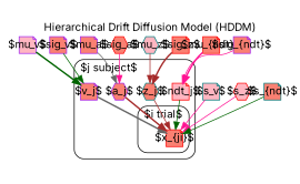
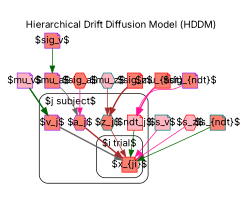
  digraph {
    compound=true
    fontname=Inter
    label="Hierarchical Drift Diffusion Model (HDDM)"
    labelloc=t
    newrank=true
    rankdir=TB
    node [color=red fillcolor=salmon fixedsize=true fontname=Inter lblstyle="font=\small" margin=0 shape=note style=filled]
    edge [color=deeppink fontname=Inter style=solid]
    n1 [height=0.3 label="$x_{ji}$" width=0.3]
    n2 [color=purple height=0.3 label="$v_j$" width=0.3]
    n3 [color=purple height=0.3 label="$a_j$" shape=hexagon width=0.3]
    n4 [color=teal height=0.3 label="$z_j$" shape=hexagon width=0.3]
    n5 [fillcolor=lightpink height=0.3 label="$ndt_j$" width=0.3]
    n6 [color=purple fillcolor=lightpink height=0.3 label="$mu_v$" width=0.3]
    n7 [color=purple height=0.3 label="$sig_v$" width=0.3]
    n8 [color=purple height=0.3 label="$mu_a$" width=0.3]
    n9 [height=0.3 label="$sig_a$" shape=hexagon width=0.3]
    n10 [color=teal fillcolor=lightpink height=0.3 label="$mu_z$" shape=hexagon width=0.3]
    n11 [height=0.3 label="$sig_z$" width=0.3]
    n12 [height=0.3 label="$mu_{ndt}$" width=0.3]
    n13 [color=purple height=0.3 label="$sig_{ndt}$" width=0.3]
    n14 [color=teal fillcolor=lightpink height=0.3 label="$s_v$" width=0.3]
    n15 [fillcolor=lightpink height=0.3 label="$s_z$" shape=hexagon width=0.3]
    n16 [color=teal height=0.3 label="$s_{ndt}$" width=0.3]
    subgraph cluster_1 {
      label="$j subject$"
      labeljust=l
      lblstyle="font=\small"
      style=rounded
      n2
      n3
      n4
      n5
      subgraph cluster_2 {
        label="$i trial$"
        labeljust=l
        lblstyle="font=\small"
        style=rounded
        n1
      }
    }
    n2 -> n1 [color=gray40 style=bold]
    n3 -> n1 [color=brown style=bold]
    n4 -> n1 [color=brown]
    n5 -> n1 [color=darkgreen]
    n6 -> n2 [color=darkgreen style=bold]
-   n7 -> n2 [color=darkgreen]
+   n7 -> n8 [color=darkgreen]
    n8 -> n3 [color=gray40]
    n9 -> n3
    n10 -> n4 [color=brown]
    n11 -> n4 [color=brown style=bold]
    n12 -> n5 [style=bold]
    n13 -> n5
    n14 -> n1
    n15 -> n1
    n16 -> n1 [color=darkgreen]
  }
